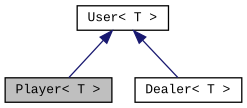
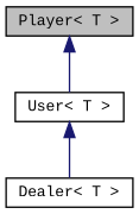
  digraph {
    fontname="Liberation Mono"
    node [color=black fillcolor=white fontname="Liberation Mono" fontsize=10 shape=record style=filled]
    edge [color=midnightblue dir=back fontname="Liberation Mono" fontsize=10 labelfontname=Helvetica labelfontsize=10 style=solid]
    n1 [fillcolor=grey75 fontcolor=black height=0.2 label="Player\< T \>" width=0.4]
    n2 [height=0.2 label="User\< T \>" width=0.4]
    n3 [height=0.2 label="Dealer\< T \>" width=0.4]
-   n2 -> n1
+   n1 -> n2
    n2 -> n3
  }
